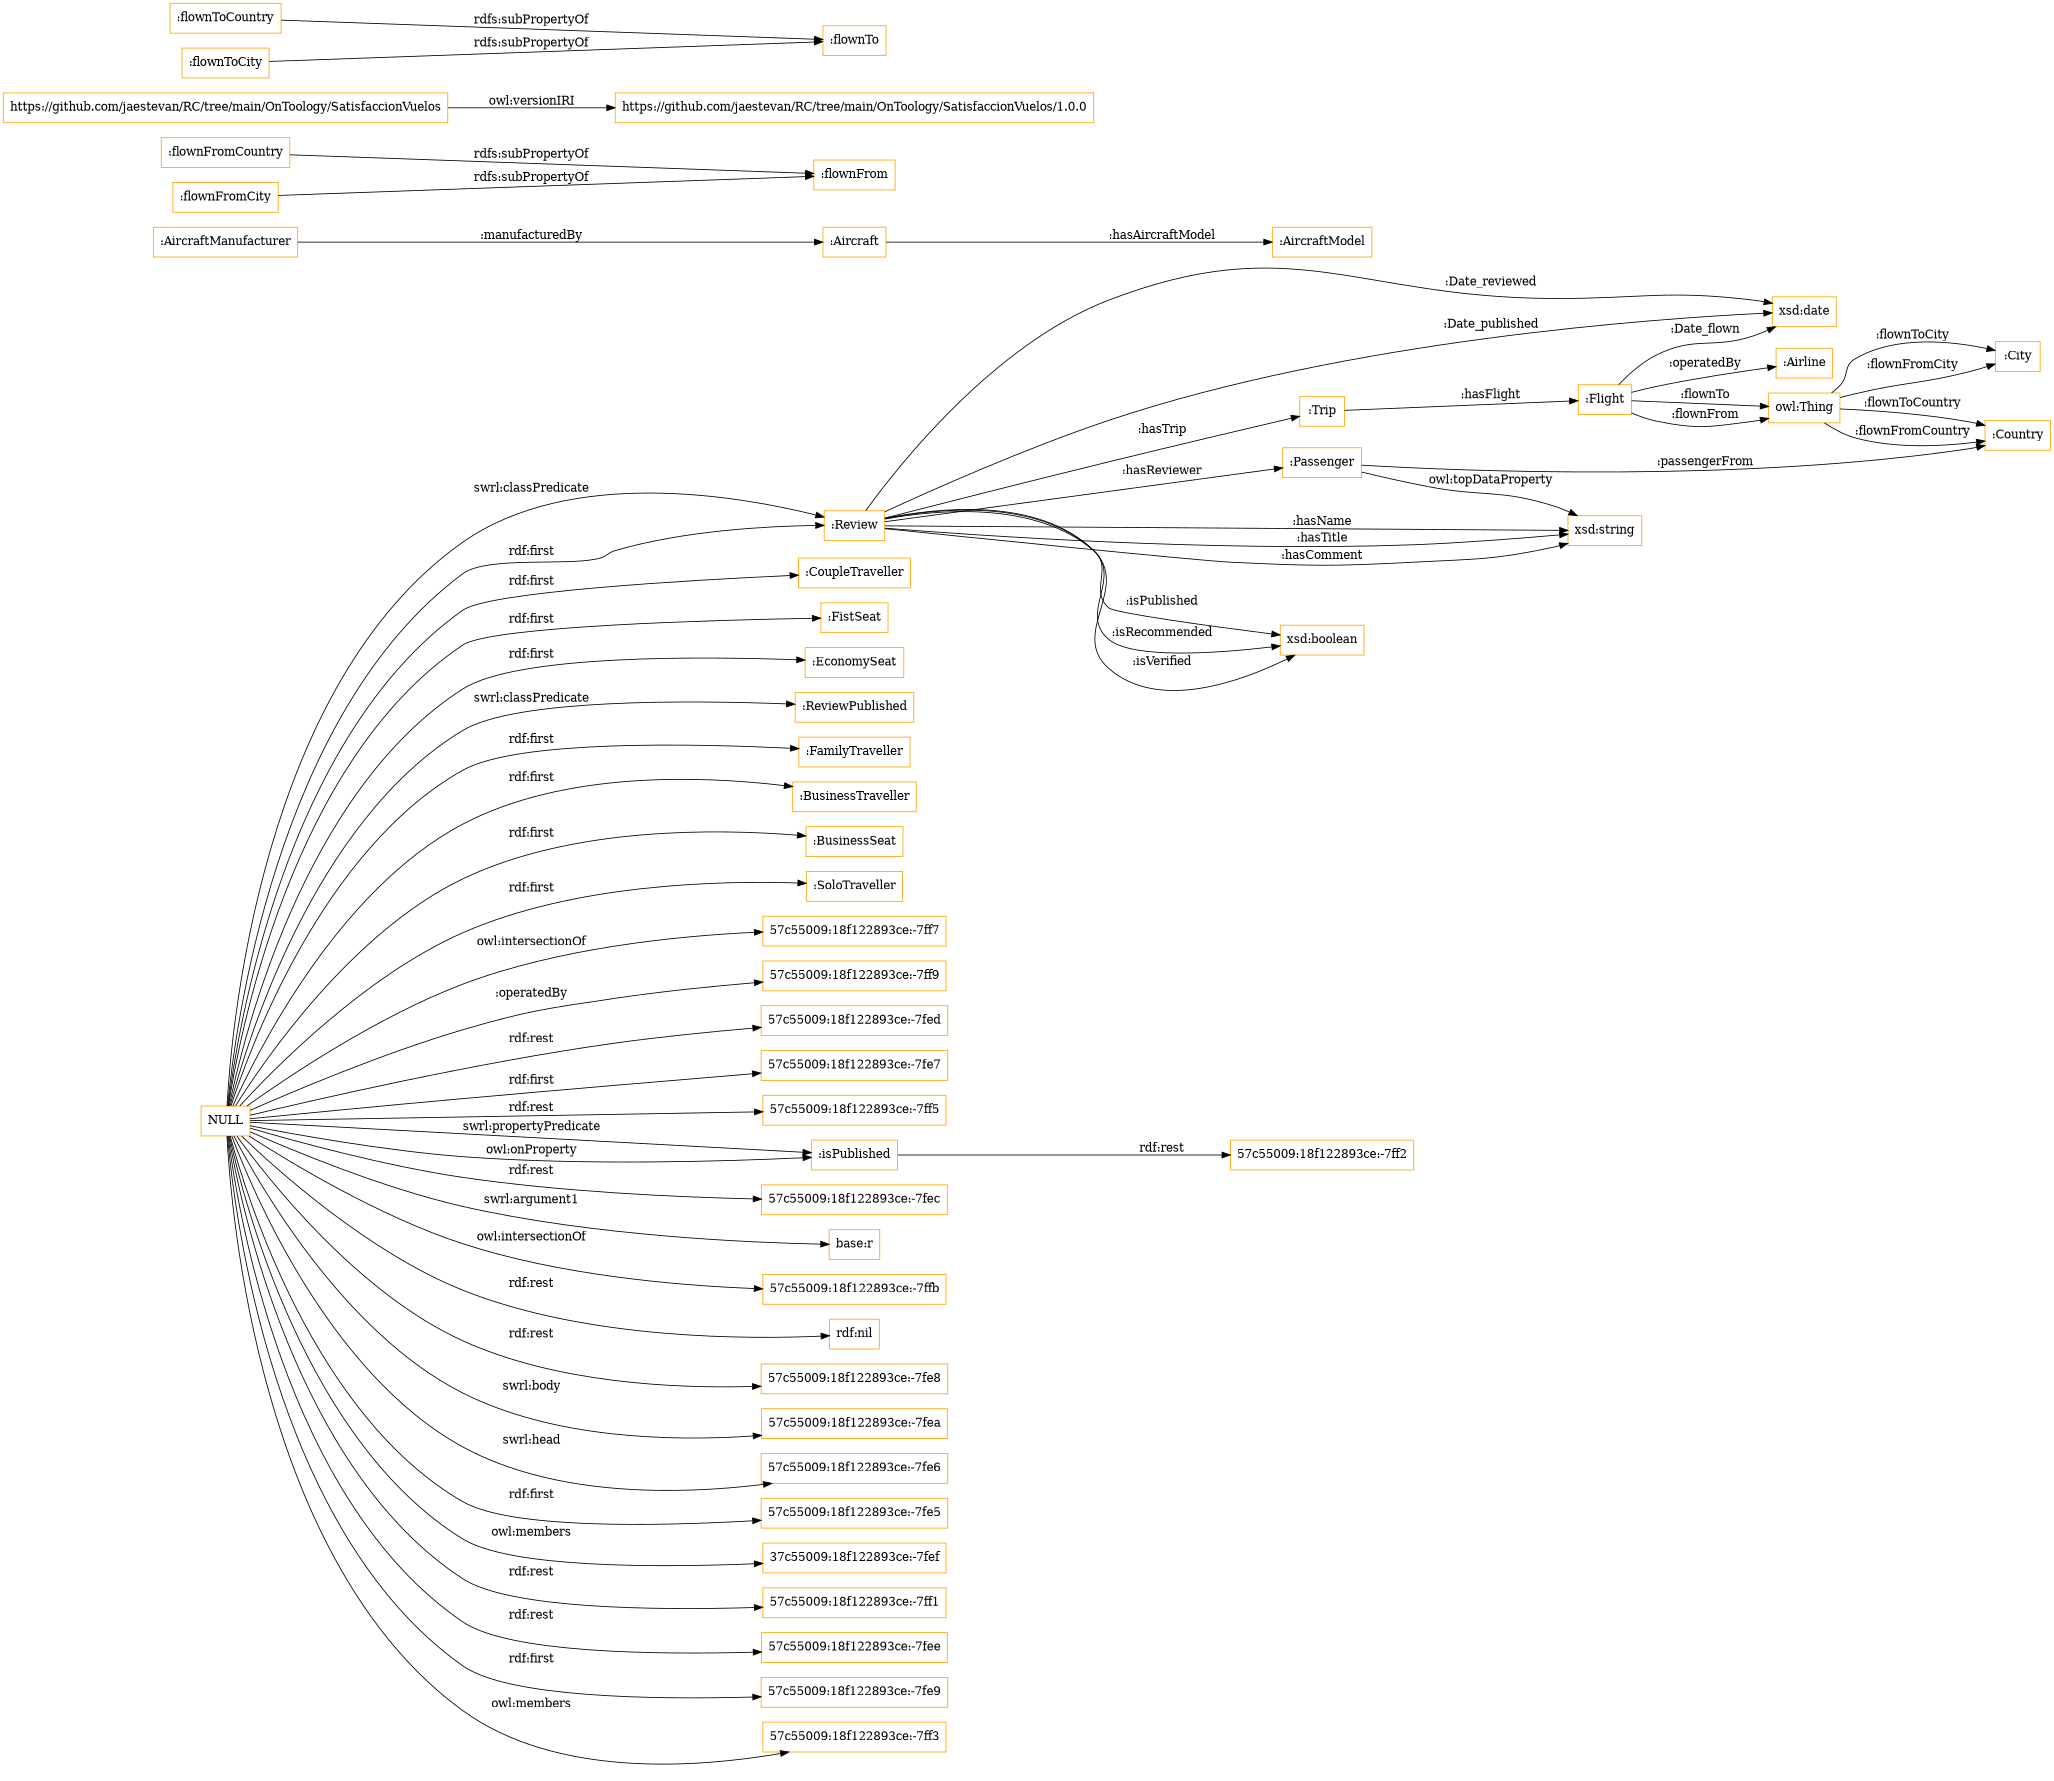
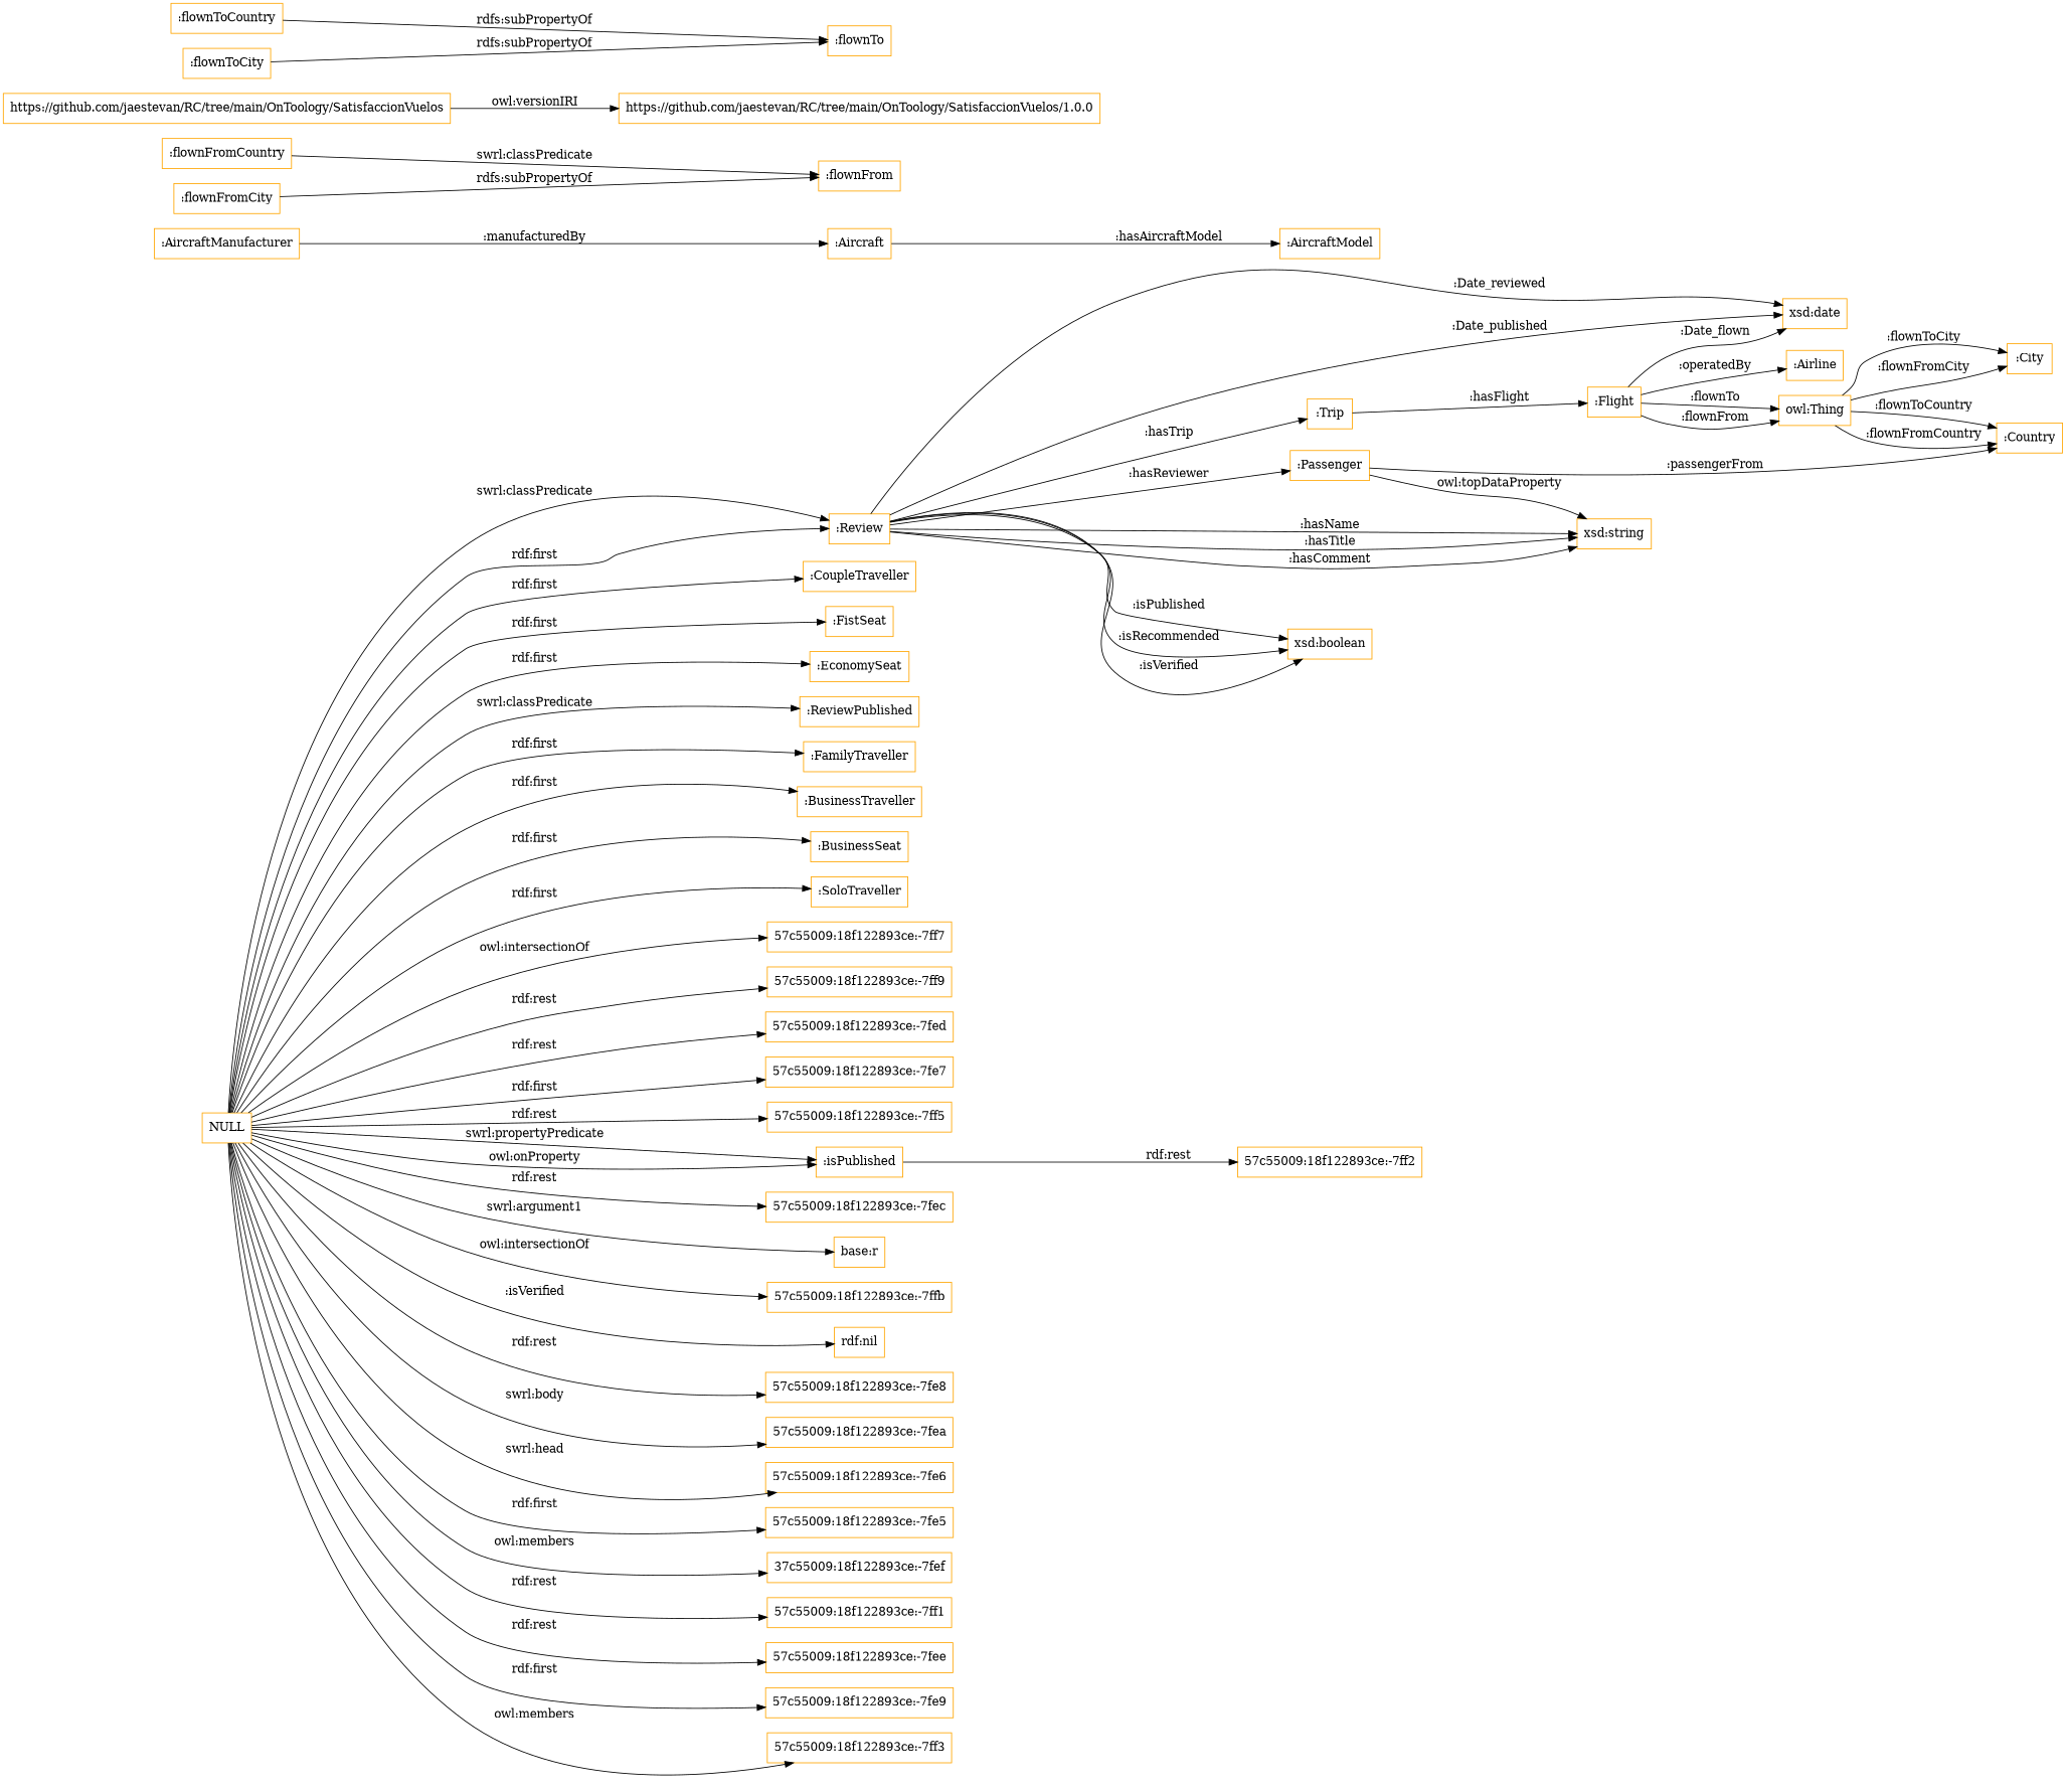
  digraph {
    rankdir=LR
    node [color=orange shape=rectangle]
    ":Flight"
    ":Airline"
    "owl:Thing"
    "xsd:date"
    ":Country"
    ":City"
    ":Trip"
    ":Review"
    ":Passenger"
    "xsd:string"
    "xsd:boolean"
    ":Aircraft"
    ":AircraftModel"
    ":AircraftManufacturer"
    NULL
    ":CoupleTraveller"
    ":FistSeat"
    ":EconomySeat"
    ":ReviewPublished"
    ":FamilyTraveller"
    ":BusinessTraveller"
    ":BusinessSeat"
    ":SoloTraveller"
    "57c55009:18f122893ce:-7ff7"
    "57c55009:18f122893ce:-7ff9"
    "57c55009:18f122893ce:-7fed"
    "57c55009:18f122893ce:-7fe7"
    "57c55009:18f122893ce:-7ff5"
    ":isPublished"
    "57c55009:18f122893ce:-7fec"
    "base:r"
    "57c55009:18f122893ce:-7ffb"
    "rdf:nil"
    "57c55009:18f122893ce:-7fe8"
    "57c55009:18f122893ce:-7fea"
    "57c55009:18f122893ce:-7fe6"
    "57c55009:18f122893ce:-7fe5"
    n38 [label="37c55009:18f122893ce:-7fef"]
    "57c55009:18f122893ce:-7ff1"
    "57c55009:18f122893ce:-7fee"
    "57c55009:18f122893ce:-7fe9"
    "57c55009:18f122893ce:-7ff3"
    "57c55009:18f122893ce:-7ff2"
    ":flownFromCountry"
    ":flownFrom"
    "https://github.com/jaestevan/RC/tree/main/OnToology/SatisfaccionVuelos"
    "https://github.com/jaestevan/RC/tree/main/OnToology/SatisfaccionVuelos/1.0.0"
    ":flownFromCity"
    ":flownToCountry"
    ":flownTo"
    ":flownToCity"
    ":Flight" -> ":Airline" [label=":operatedBy"]
    ":Flight" -> "owl:Thing" [label=":flownTo"]
    ":Flight" -> "owl:Thing" [label=":flownFrom"]
    ":Flight" -> "xsd:date" [label=":Date_flown"]
    "owl:Thing" -> ":Country" [label=":flownToCountry"]
    "owl:Thing" -> ":Country" [label=":flownFromCountry"]
    "owl:Thing" -> ":City" [label=":flownFromCity"]
    "owl:Thing" -> ":City" [label=":flownToCity"]
    ":Trip" -> ":Flight" [label=":hasFlight"]
    ":Review" -> "xsd:date" [label=":Date_reviewed"]
    ":Review" -> "xsd:date" [label=":Date_published"]
    ":Review" -> ":Trip" [label=":hasTrip"]
    ":Review" -> ":Passenger" [label=":hasReviewer"]
    ":Review" -> "xsd:string" [label=":hasName"]
    ":Review" -> "xsd:string" [label=":hasTitle"]
    ":Review" -> "xsd:string" [label=":hasComment"]
    ":Review" -> "xsd:boolean" [label=":isRecommended"]
    ":Review" -> "xsd:boolean" [label=":isVerified"]
    ":Review" -> "xsd:boolean" [label=":isPublished"]
    ":Passenger" -> ":Country" [label=":passengerFrom"]
    ":Passenger" -> "xsd:string" [label="owl:topDataProperty"]
    ":Aircraft" -> ":AircraftModel" [label=":hasAircraftModel"]
    ":AircraftManufacturer" -> ":Aircraft" [label=":manufacturedBy"]
    NULL -> ":Review" [label="swrl:classPredicate"]
    NULL -> ":Review" [label="rdf:first"]
    NULL -> ":CoupleTraveller" [label="rdf:first"]
    NULL -> ":FistSeat" [label="rdf:first"]
    NULL -> ":EconomySeat" [label="rdf:first"]
    NULL -> ":ReviewPublished" [label="swrl:classPredicate"]
    NULL -> ":FamilyTraveller" [label="rdf:first"]
    NULL -> ":BusinessTraveller" [label="rdf:first"]
    NULL -> ":BusinessSeat" [label="rdf:first"]
    NULL -> ":SoloTraveller" [label="rdf:first"]
    NULL -> "57c55009:18f122893ce:-7ff7" [label="owl:intersectionOf"]
-   NULL -> "57c55009:18f122893ce:-7ff9" [label=":operatedBy"]
+   NULL -> "57c55009:18f122893ce:-7ff9" [label="rdf:rest"]
    NULL -> "57c55009:18f122893ce:-7fed" [label="rdf:rest"]
    NULL -> "57c55009:18f122893ce:-7fe7" [label="rdf:first"]
    NULL -> "57c55009:18f122893ce:-7ff5" [label="rdf:rest"]
    NULL -> ":isPublished" [label="swrl:propertyPredicate"]
    NULL -> ":isPublished" [label="owl:onProperty"]
    NULL -> "57c55009:18f122893ce:-7fec" [label="rdf:rest"]
    NULL -> "base:r" [label="swrl:argument1"]
    NULL -> "57c55009:18f122893ce:-7ffb" [label="owl:intersectionOf"]
-   NULL -> "rdf:nil" [label="rdf:rest"]
+   NULL -> "rdf:nil" [label=":isVerified"]
    NULL -> "57c55009:18f122893ce:-7fe8" [label="rdf:rest"]
    NULL -> "57c55009:18f122893ce:-7fea" [label="swrl:body"]
    NULL -> "57c55009:18f122893ce:-7fe6" [label="swrl:head"]
    NULL -> "57c55009:18f122893ce:-7fe5" [label="rdf:first"]
    NULL -> n38 [label="owl:members"]
    NULL -> "57c55009:18f122893ce:-7ff1" [label="rdf:rest"]
    NULL -> "57c55009:18f122893ce:-7fee" [label="rdf:rest"]
    NULL -> "57c55009:18f122893ce:-7fe9" [label="rdf:first"]
    NULL -> "57c55009:18f122893ce:-7ff3" [label="owl:members"]
    ":isPublished" -> "57c55009:18f122893ce:-7ff2" [label="rdf:rest"]
-   ":flownFromCountry" -> ":flownFrom" [label="rdfs:subPropertyOf"]
+   ":flownFromCountry" -> ":flownFrom" [label="swrl:classPredicate"]
    "https://github.com/jaestevan/RC/tree/main/OnToology/SatisfaccionVuelos" -> "https://github.com/jaestevan/RC/tree/main/OnToology/SatisfaccionVuelos/1.0.0" [label="owl:versionIRI"]
    ":flownFromCity" -> ":flownFrom" [label="rdfs:subPropertyOf"]
    ":flownToCountry" -> ":flownTo" [label="rdfs:subPropertyOf"]
    ":flownToCity" -> ":flownTo" [label="rdfs:subPropertyOf"]
  }
